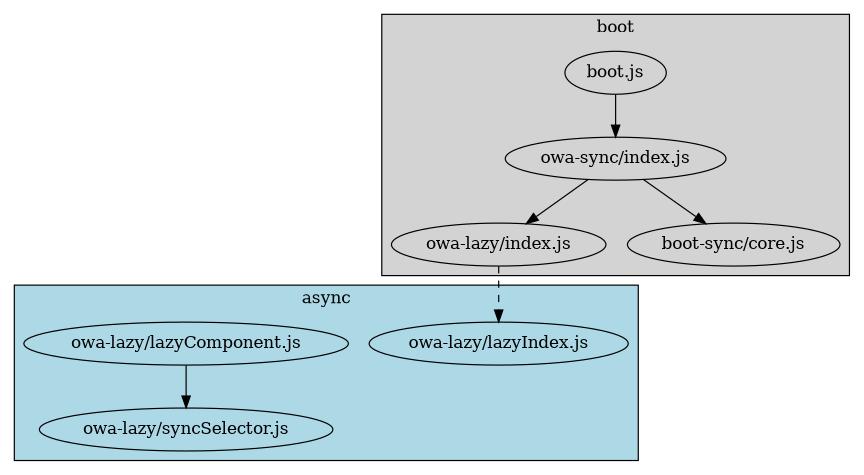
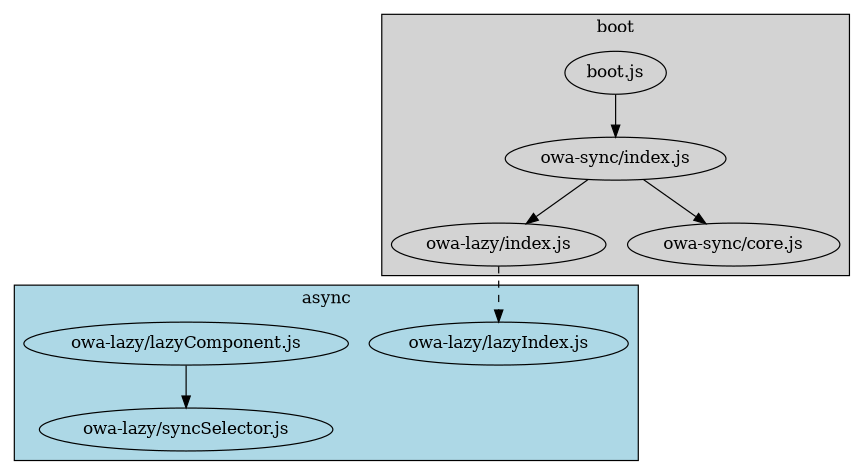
  digraph {
    edge [fontsize=8]
    n1 [label="boot.js"]
    n2 [label="owa-sync/index.js"]
    n3 [label="owa-lazy/index.js"]
-   n4 [label="boot-sync/core.js"]
+   n4 [label="owa-sync/core.js"]
    n5 [label="owa-lazy/lazyIndex.js"]
    n6 [label="owa-lazy/lazyComponent.js"]
    n7 [label="owa-lazy/syncSelector.js"]
    subgraph cluster_1 {
      bgcolor=lightgrey
      label=boot
      n1
      n2
      n3
      n4
    }
    subgraph cluster_2 {
      bgcolor=lightblue
      label=async
      n5
      n6
      n7
    }
    n1 -> n2
    n2 -> n3
    n2 -> n4
    n3 -> n5 [style=dashed]
    n6 -> n7
  }
